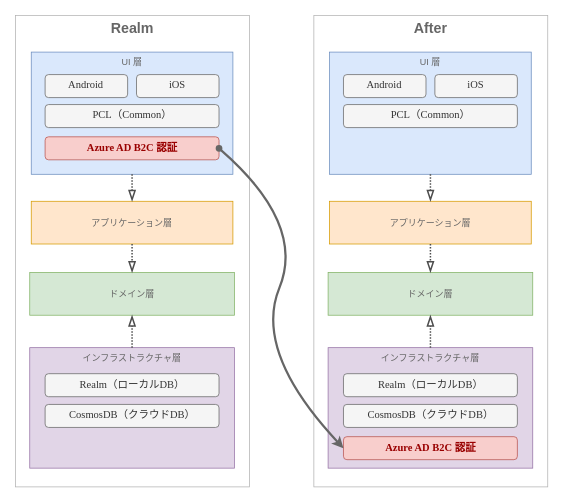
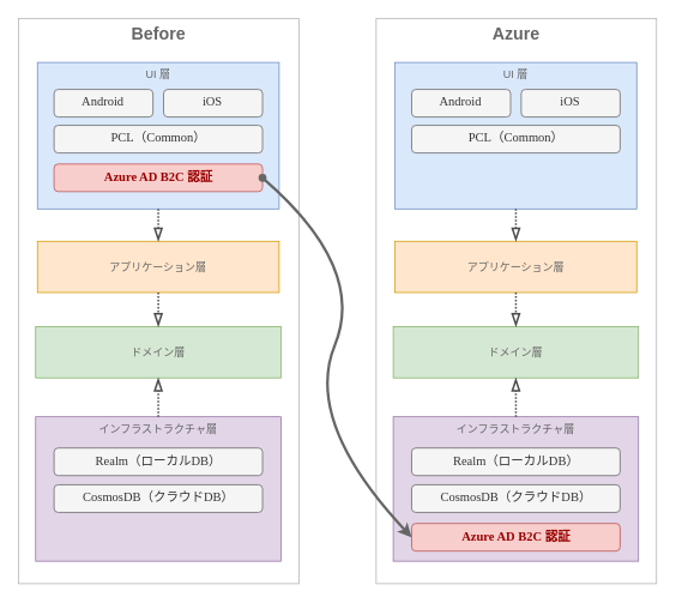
  <mxCell id="0" />
  <mxCell id="1" parent="0" />
- <mxCell id="2" value="&lt;font color=&quot;#666666&quot; style=&quot;font-size: 19px&quot;&gt;&lt;b&gt;Realm&lt;/b&gt;&lt;/font&gt;" style="rounded=0;whiteSpace=wrap;html=1;fontSize=9;verticalAlign=top;strokeColor=#B3B3B3;" vertex="1" parent="1"><mxGeometry x="20" y="20" width="312" height="629" as="geometry" /></mxCell>
+ <mxCell id="2" value="&lt;font color=&quot;#666666&quot; style=&quot;font-size: 19px&quot;&gt;&lt;b&gt;Before&lt;/b&gt;&lt;/font&gt;" style="rounded=0;whiteSpace=wrap;html=1;fontSize=9;verticalAlign=top;strokeColor=#B3B3B3;" vertex="1" parent="1"><mxGeometry x="20" y="20" width="312" height="629" as="geometry" /></mxCell>
  <mxCell id="3" value="&lt;font style=&quot;font-size: 12px&quot; color=&quot;#666666&quot;&gt;UI 層&lt;/font&gt;" style="rounded=0;whiteSpace=wrap;html=1;strokeColor=#6c8ebf;fillColor=#dae8fc;fontSize=9;verticalAlign=top;" vertex="1" parent="1"><mxGeometry x="41" y="69" width="269" height="163" as="geometry" /></mxCell>
  <mxCell id="4" value="&lt;font style=&quot;font-size: 12px&quot; color=&quot;#666666&quot;&gt;アプリケーション層&lt;/font&gt;" style="rounded=0;whiteSpace=wrap;html=1;strokeColor=#d79b00;fillColor=#ffe6cc;fontSize=9;verticalAlign=middle;" vertex="1" parent="1"><mxGeometry x="41" y="268" width="269" height="57" as="geometry" /></mxCell>
  <mxCell id="5" value="&lt;span style=&quot;text-align: left; font-size: 14px;&quot;&gt;Android&lt;br style=&quot;font-size: 14px;&quot;&gt;&lt;/span&gt;" style="rounded=1;whiteSpace=wrap;html=1;fontFamily=Myrica M;fillColor=#f5f5f5;fontColor=#333333;fontSize=14;strokeColor=#666666;" parent="1" vertex="1"><mxGeometry x="59.5" y="99" width="110.08" height="30.71" as="geometry" /></mxCell>
  <mxCell id="6" style="edgeStyle=none;rounded=0;html=1;dashed=1;labelBackgroundColor=none;startArrow=none;startFill=0;startSize=10;endArrow=blockThin;endFill=0;endSize=10;fontFamily=Verdana;fontSize=11;fillColor=#d80073;strokeWidth=2;dashPattern=1 1;jumpSize=6;strokeColor=#4D4D4D;arcSize=20;" parent="1" source="3" target="4" edge="1"><mxGeometry x="250" y="200" as="geometry"><mxPoint x="421.917" y="411.857" as="sourcePoint" /><mxPoint x="421.917" y="480.429" as="targetPoint" /></mxGeometry></mxCell>
  <mxCell id="7" value="&lt;span style=&quot;text-align: left ; font-size: 14px&quot;&gt;iOS&lt;br style=&quot;font-size: 14px&quot;&gt;&lt;/span&gt;" style="rounded=1;whiteSpace=wrap;html=1;fontFamily=Myrica M;fillColor=#f5f5f5;fontColor=#333333;fontSize=14;strokeColor=#666666;" vertex="1" parent="1"><mxGeometry x="181.42" y="99" width="110.08" height="30.71" as="geometry" /></mxCell>
  <mxCell id="8" value="&lt;span style=&quot;text-align: left ; font-size: 14px&quot;&gt;PCL（Common）&lt;br style=&quot;font-size: 14px&quot;&gt;&lt;/span&gt;" style="rounded=1;whiteSpace=wrap;html=1;fontFamily=Myrica M;fillColor=#f5f5f5;fontColor=#333333;fontSize=14;strokeColor=#666666;" vertex="1" parent="1"><mxGeometry x="59.5" y="139" width="232" height="30.71" as="geometry" /></mxCell>
  <mxCell id="9" value="&lt;span style=&quot;text-align: left ; font-size: 14px&quot;&gt;&lt;b&gt;&lt;font color=&quot;#990000&quot;&gt;Azure AD B2C 認証&lt;/font&gt;&lt;/b&gt;&lt;br style=&quot;font-size: 14px&quot;&gt;&lt;/span&gt;" style="rounded=1;whiteSpace=wrap;html=1;fontFamily=Myrica M;fillColor=#f8cecc;fontSize=14;strokeColor=#b85450;" vertex="1" parent="1"><mxGeometry x="59.5" y="182" width="232" height="30.71" as="geometry" /></mxCell>
  <mxCell id="10" value="&lt;font style=&quot;font-size: 12px&quot; color=&quot;#666666&quot;&gt;ドメイン層&lt;/font&gt;" style="rounded=0;whiteSpace=wrap;html=1;strokeColor=#82b366;fillColor=#d5e8d4;fontSize=9;verticalAlign=middle;" vertex="1" parent="1"><mxGeometry x="39" y="363" width="273" height="57" as="geometry" /></mxCell>
  <mxCell id="11" style="edgeStyle=none;rounded=0;html=1;dashed=1;labelBackgroundColor=none;startArrow=none;startFill=0;startSize=10;endArrow=blockThin;endFill=0;endSize=10;fontFamily=Verdana;fontSize=11;fillColor=#d80073;strokeWidth=2;dashPattern=1 1;jumpSize=6;strokeColor=#4D4D4D;arcSize=20;" edge="1" parent="1" source="4" target="10"><mxGeometry x="260" y="210" as="geometry"><mxPoint x="185.5" y="242" as="sourcePoint" /><mxPoint x="185.5" y="293" as="targetPoint" /></mxGeometry></mxCell>
  <mxCell id="12" value="&lt;font style=&quot;font-size: 12px&quot; color=&quot;#666666&quot;&gt;インフラストラクチャ層&lt;/font&gt;" style="rounded=0;whiteSpace=wrap;html=1;strokeColor=#9673a6;fillColor=#e1d5e7;fontSize=9;verticalAlign=top;" vertex="1" parent="1"><mxGeometry x="39" y="463.29" width="273" height="160.71" as="geometry" /></mxCell>
  <mxCell id="13" style="edgeStyle=none;rounded=0;html=1;dashed=1;labelBackgroundColor=none;startArrow=none;startFill=0;startSize=10;endArrow=blockThin;endFill=0;endSize=10;fontFamily=Verdana;fontSize=11;fillColor=#d80073;strokeWidth=2;dashPattern=1 1;jumpSize=6;strokeColor=#4D4D4D;arcSize=20;" edge="1" parent="1" source="12" target="10"><mxGeometry x="270" y="220" as="geometry"><mxPoint x="185.5" y="335" as="sourcePoint" /><mxPoint x="185.5" y="373" as="targetPoint" /></mxGeometry></mxCell>
  <mxCell id="14" value="&lt;span style=&quot;text-align: left ; font-size: 14px&quot;&gt;Realm（ローカルDB）&lt;br style=&quot;font-size: 14px&quot;&gt;&lt;/span&gt;" style="rounded=1;whiteSpace=wrap;html=1;fontFamily=Myrica M;fillColor=#f5f5f5;fontColor=#333333;fontSize=14;strokeColor=#666666;" vertex="1" parent="1"><mxGeometry x="59.5" y="498" width="232" height="30.71" as="geometry" /></mxCell>
  <mxCell id="15" value="&lt;span style=&quot;text-align: left ; font-size: 14px&quot;&gt;CosmosDB（クラウドDB）&lt;br style=&quot;font-size: 14px&quot;&gt;&lt;/span&gt;" style="rounded=1;whiteSpace=wrap;html=1;fontFamily=Myrica M;fillColor=#f5f5f5;fontColor=#333333;fontSize=14;strokeColor=#666666;" vertex="1" parent="1"><mxGeometry x="59.5" y="539" width="232" height="30.71" as="geometry" /></mxCell>
- <mxCell id="16" value="&lt;font color=&quot;#666666&quot; style=&quot;font-size: 19px&quot;&gt;&lt;b&gt;After&lt;/b&gt;&lt;/font&gt;" style="rounded=0;whiteSpace=wrap;html=1;fontSize=9;verticalAlign=top;strokeColor=#B3B3B3;" vertex="1" parent="1"><mxGeometry x="418" y="20" width="312" height="629" as="geometry" /></mxCell>
+ <mxCell id="16" value="&lt;font color=&quot;#666666&quot; style=&quot;font-size: 19px&quot;&gt;&lt;b&gt;Azure&lt;/b&gt;&lt;/font&gt;" style="rounded=0;whiteSpace=wrap;html=1;fontSize=9;verticalAlign=top;strokeColor=#B3B3B3;" vertex="1" parent="1"><mxGeometry x="418" y="20" width="312" height="629" as="geometry" /></mxCell>
  <mxCell id="17" value="&lt;font style=&quot;font-size: 12px&quot; color=&quot;#666666&quot;&gt;UI 層&lt;/font&gt;" style="rounded=0;whiteSpace=wrap;html=1;strokeColor=#6c8ebf;fillColor=#dae8fc;fontSize=9;verticalAlign=top;" vertex="1" parent="1"><mxGeometry x="439" y="69" width="269" height="163" as="geometry" /></mxCell>
  <mxCell id="18" value="&lt;font style=&quot;font-size: 12px&quot; color=&quot;#666666&quot;&gt;アプリケーション層&lt;/font&gt;" style="rounded=0;whiteSpace=wrap;html=1;strokeColor=#d79b00;fillColor=#ffe6cc;fontSize=9;verticalAlign=middle;" vertex="1" parent="1"><mxGeometry x="439" y="268" width="269" height="57" as="geometry" /></mxCell>
  <mxCell id="19" value="&lt;span style=&quot;text-align: left; font-size: 14px;&quot;&gt;Android&lt;br style=&quot;font-size: 14px;&quot;&gt;&lt;/span&gt;" style="rounded=1;whiteSpace=wrap;html=1;fontFamily=Myrica M;fillColor=#f5f5f5;fontColor=#333333;fontSize=14;strokeColor=#666666;" vertex="1" parent="1"><mxGeometry x="457.5" y="99" width="110.08" height="30.71" as="geometry" /></mxCell>
  <mxCell id="20" style="edgeStyle=none;rounded=0;html=1;dashed=1;labelBackgroundColor=none;startArrow=none;startFill=0;startSize=10;endArrow=blockThin;endFill=0;endSize=10;fontFamily=Verdana;fontSize=11;fillColor=#d80073;strokeWidth=2;dashPattern=1 1;jumpSize=6;strokeColor=#4D4D4D;arcSize=20;" edge="1" parent="1" source="17" target="18"><mxGeometry x="648" y="200" as="geometry"><mxPoint x="819.917" y="411.857" as="sourcePoint" /><mxPoint x="819.917" y="480.429" as="targetPoint" /></mxGeometry></mxCell>
  <mxCell id="21" value="&lt;span style=&quot;text-align: left ; font-size: 14px&quot;&gt;iOS&lt;br style=&quot;font-size: 14px&quot;&gt;&lt;/span&gt;" style="rounded=1;whiteSpace=wrap;html=1;fontFamily=Myrica M;fillColor=#f5f5f5;fontColor=#333333;fontSize=14;strokeColor=#666666;" vertex="1" parent="1"><mxGeometry x="579.42" y="99" width="110.08" height="30.71" as="geometry" /></mxCell>
  <mxCell id="22" value="&lt;span style=&quot;text-align: left ; font-size: 14px&quot;&gt;PCL（Common）&lt;br style=&quot;font-size: 14px&quot;&gt;&lt;/span&gt;" style="rounded=1;whiteSpace=wrap;html=1;fontFamily=Myrica M;fillColor=#f5f5f5;fontColor=#333333;fontSize=14;strokeColor=#666666;" vertex="1" parent="1"><mxGeometry x="457.5" y="139" width="232" height="30.71" as="geometry" /></mxCell>
  <mxCell id="23" value="&lt;font style=&quot;font-size: 12px&quot; color=&quot;#666666&quot;&gt;ドメイン層&lt;/font&gt;" style="rounded=0;whiteSpace=wrap;html=1;strokeColor=#82b366;fillColor=#d5e8d4;fontSize=9;verticalAlign=middle;" vertex="1" parent="1"><mxGeometry x="437" y="363" width="273" height="57" as="geometry" /></mxCell>
  <mxCell id="24" style="edgeStyle=none;rounded=0;html=1;dashed=1;labelBackgroundColor=none;startArrow=none;startFill=0;startSize=10;endArrow=blockThin;endFill=0;endSize=10;fontFamily=Verdana;fontSize=11;fillColor=#d80073;strokeWidth=2;dashPattern=1 1;jumpSize=6;strokeColor=#4D4D4D;arcSize=20;" edge="1" parent="1" source="18" target="23"><mxGeometry x="658" y="210" as="geometry"><mxPoint x="583.5" y="242" as="sourcePoint" /><mxPoint x="583.5" y="293" as="targetPoint" /></mxGeometry></mxCell>
  <mxCell id="25" value="&lt;font style=&quot;font-size: 12px&quot; color=&quot;#666666&quot;&gt;インフラストラクチャ層&lt;/font&gt;" style="rounded=0;whiteSpace=wrap;html=1;strokeColor=#9673a6;fillColor=#e1d5e7;fontSize=9;verticalAlign=top;" vertex="1" parent="1"><mxGeometry x="437" y="463.29" width="273" height="160.71" as="geometry" /></mxCell>
  <mxCell id="26" style="edgeStyle=none;rounded=0;html=1;dashed=1;labelBackgroundColor=none;startArrow=none;startFill=0;startSize=10;endArrow=blockThin;endFill=0;endSize=10;fontFamily=Verdana;fontSize=11;fillColor=#d80073;strokeWidth=2;dashPattern=1 1;jumpSize=6;strokeColor=#4D4D4D;arcSize=20;" edge="1" parent="1" source="25" target="23"><mxGeometry x="668" y="220" as="geometry"><mxPoint x="583.5" y="335" as="sourcePoint" /><mxPoint x="583.5" y="373" as="targetPoint" /></mxGeometry></mxCell>
  <mxCell id="27" value="&lt;span style=&quot;text-align: left ; font-size: 14px&quot;&gt;Realm（ローカルDB）&lt;br style=&quot;font-size: 14px&quot;&gt;&lt;/span&gt;" style="rounded=1;whiteSpace=wrap;html=1;fontFamily=Myrica M;fillColor=#f5f5f5;fontColor=#333333;fontSize=14;strokeColor=#666666;" vertex="1" parent="1"><mxGeometry x="457.5" y="498" width="232" height="30.71" as="geometry" /></mxCell>
  <mxCell id="28" value="&lt;span style=&quot;text-align: left ; font-size: 14px&quot;&gt;CosmosDB（クラウドDB）&lt;br style=&quot;font-size: 14px&quot;&gt;&lt;/span&gt;" style="rounded=1;whiteSpace=wrap;html=1;fontFamily=Myrica M;fillColor=#f5f5f5;fontColor=#333333;fontSize=14;strokeColor=#666666;" vertex="1" parent="1"><mxGeometry x="457.5" y="539" width="232" height="30.71" as="geometry" /></mxCell>
  <mxCell id="29" value="&lt;span style=&quot;text-align: left ; font-size: 14px&quot;&gt;&lt;b&gt;&lt;font color=&quot;#990000&quot;&gt;Azure AD B2C 認証&lt;/font&gt;&lt;/b&gt;&lt;br style=&quot;font-size: 14px&quot;&gt;&lt;/span&gt;" style="rounded=1;whiteSpace=wrap;html=1;fontFamily=Myrica M;fillColor=#f8cecc;fontSize=14;strokeColor=#b85450;" vertex="1" parent="1"><mxGeometry x="457.5" y="582" width="232" height="30.71" as="geometry" /></mxCell>
  <mxCell id="30" value="" style="curved=1;endArrow=classic;html=1;rounded=0;fontSize=19;fontColor=#990000;exitX=1;exitY=0.5;exitDx=0;exitDy=0;entryX=0;entryY=0.5;entryDx=0;entryDy=0;strokeColor=#666666;strokeWidth=3;startArrow=oval;startFill=1;" edge="1" parent="1" source="9" target="29"><mxGeometry width="50" height="50" relative="1" as="geometry"><mxPoint x="286" y="329" as="sourcePoint" /><mxPoint x="336" y="279" as="targetPoint" /><Array as="points"><mxPoint x="407" y="298" /><mxPoint x="337" y="469" /></Array></mxGeometry></mxCell>
